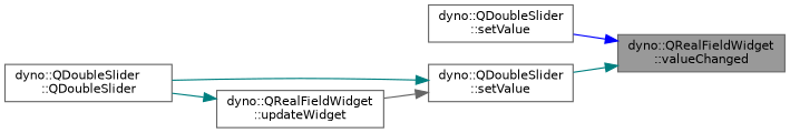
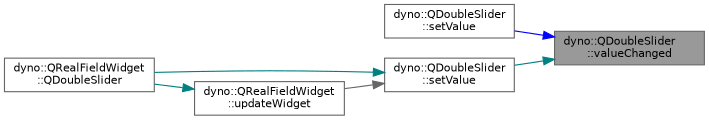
  digraph {
    rankdir=RL
    node [color=grey40 fillcolor=white fontname=Helvetica fontsize=10 shape=box style=filled]
    edge [color=teal dir=back fontname=Helvetica fontsize=10 labelfontname=Helvetica labelfontsize=10 style=solid]
-   n1 [color=gray40 fillcolor=grey60 fontcolor=black height=0.2 label="dyno::QRealFieldWidget\l::valueChanged" width=0.4]
+   n1 [color=gray40 fillcolor=grey60 fontcolor=black height=0.2 label="dyno::QDoubleSlider\l::valueChanged" width=0.4]
    n2 [height=0.2 label="dyno::QDoubleSlider\l::setValue" width=0.4]
    n3 [height=0.2 label="dyno::QDoubleSlider\l::setValue" width=0.4]
-   n4 [height=0.2 label="dyno::QDoubleSlider\l::QDoubleSlider" width=0.4]
+   n4 [height=0.2 label="dyno::QRealFieldWidget\l::QDoubleSlider" width=0.4]
    n5 [height=0.2 label="dyno::QRealFieldWidget\l::updateWidget" width=0.4]
    n1 -> n2 [color=blue]
    n1 -> n3
    n3 -> n4
    n3 -> n5 [color=gray40]
    n5 -> n4
  }
